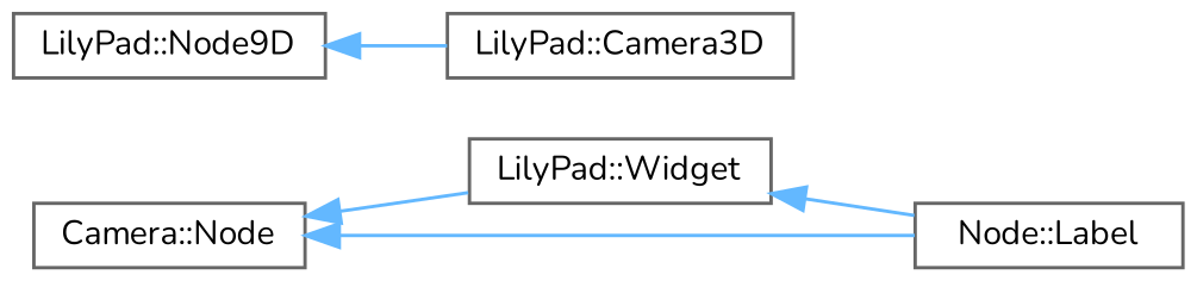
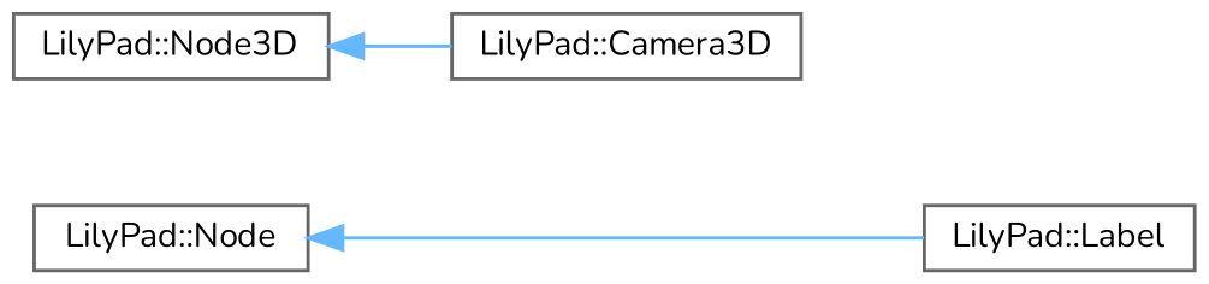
  digraph {
    fontname=Nunito
    rankdir=LR
    node [color=grey40 fillcolor=white fontname=Nunito fontsize=10 shape=box style=filled]
    edge [color=steelblue1 dir=back fontname=Nunito fontsize=10 labelfontname=Helvetica labelfontsize=10 style=solid]
-   n1 [height=0.2 label="Camera::Node" width=0.4]
-   n2 [height=0.2 label="LilyPad::Widget" width=0.4]
-   n3 [height=0.2 label="Node::Label" width=0.4]
-   n4 [height=0.2 label="LilyPad::Node9D" width=0.4]
+   n1 [height=0.2 label="LilyPad::Node" width=0.4]
+   n3 [height=0.2 label="LilyPad::Label" width=0.4]
+   n4 [height=0.2 label="LilyPad::Node3D" width=0.4]
    n5 [height=0.2 label="LilyPad::Camera3D" width=0.4]
-   n1 -> n2
    n1 -> n3
-   n2 -> n3
    n4 -> n5
  }
